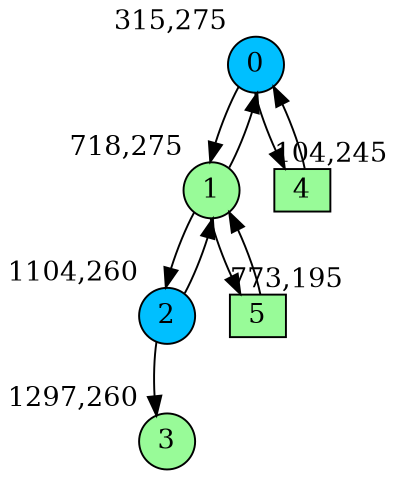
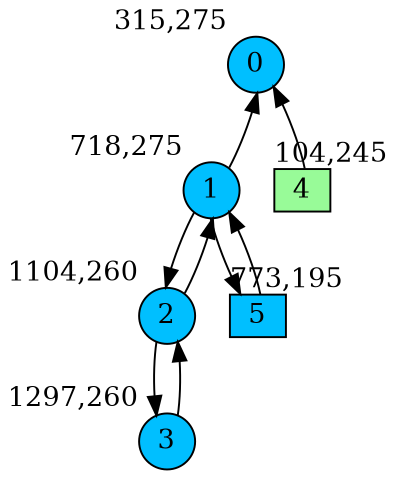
  digraph {
    bgcolor=white
    node [fillcolor=deepskyblue fixedsize=true shape=circle style=filled]
    0 [height=0.3 width=0.4 xlabel="315,275"]
-   1 [fillcolor=palegreen height=0.3 width=0.4 xlabel="718,275"]
+   1 [height=0.3 width=0.4 xlabel="718,275"]
    4 [fillcolor=palegreen height=0.3 shape=box width=0.4 xlabel="104,245"]
    2 [height=0.3 width=0.4 xlabel="1104,260"]
-   5 [fillcolor=palegreen height=0.3 shape=box width=0.4 xlabel="773,195"]
-   3 [fillcolor=palegreen height=0.3 width=0.4 xlabel="1297,260"]
-   0 -> 1
-   0 -> 4
+   5 [height=0.3 shape=box width=0.4 xlabel="773,195"]
+   3 [height=0.3 width=0.4 xlabel="1297,260"]
    1 -> 0
    1 -> 2
    1 -> 5
    4 -> 0
    2 -> 1
    2 -> 3
    5 -> 1
+   3 -> 2
  }
